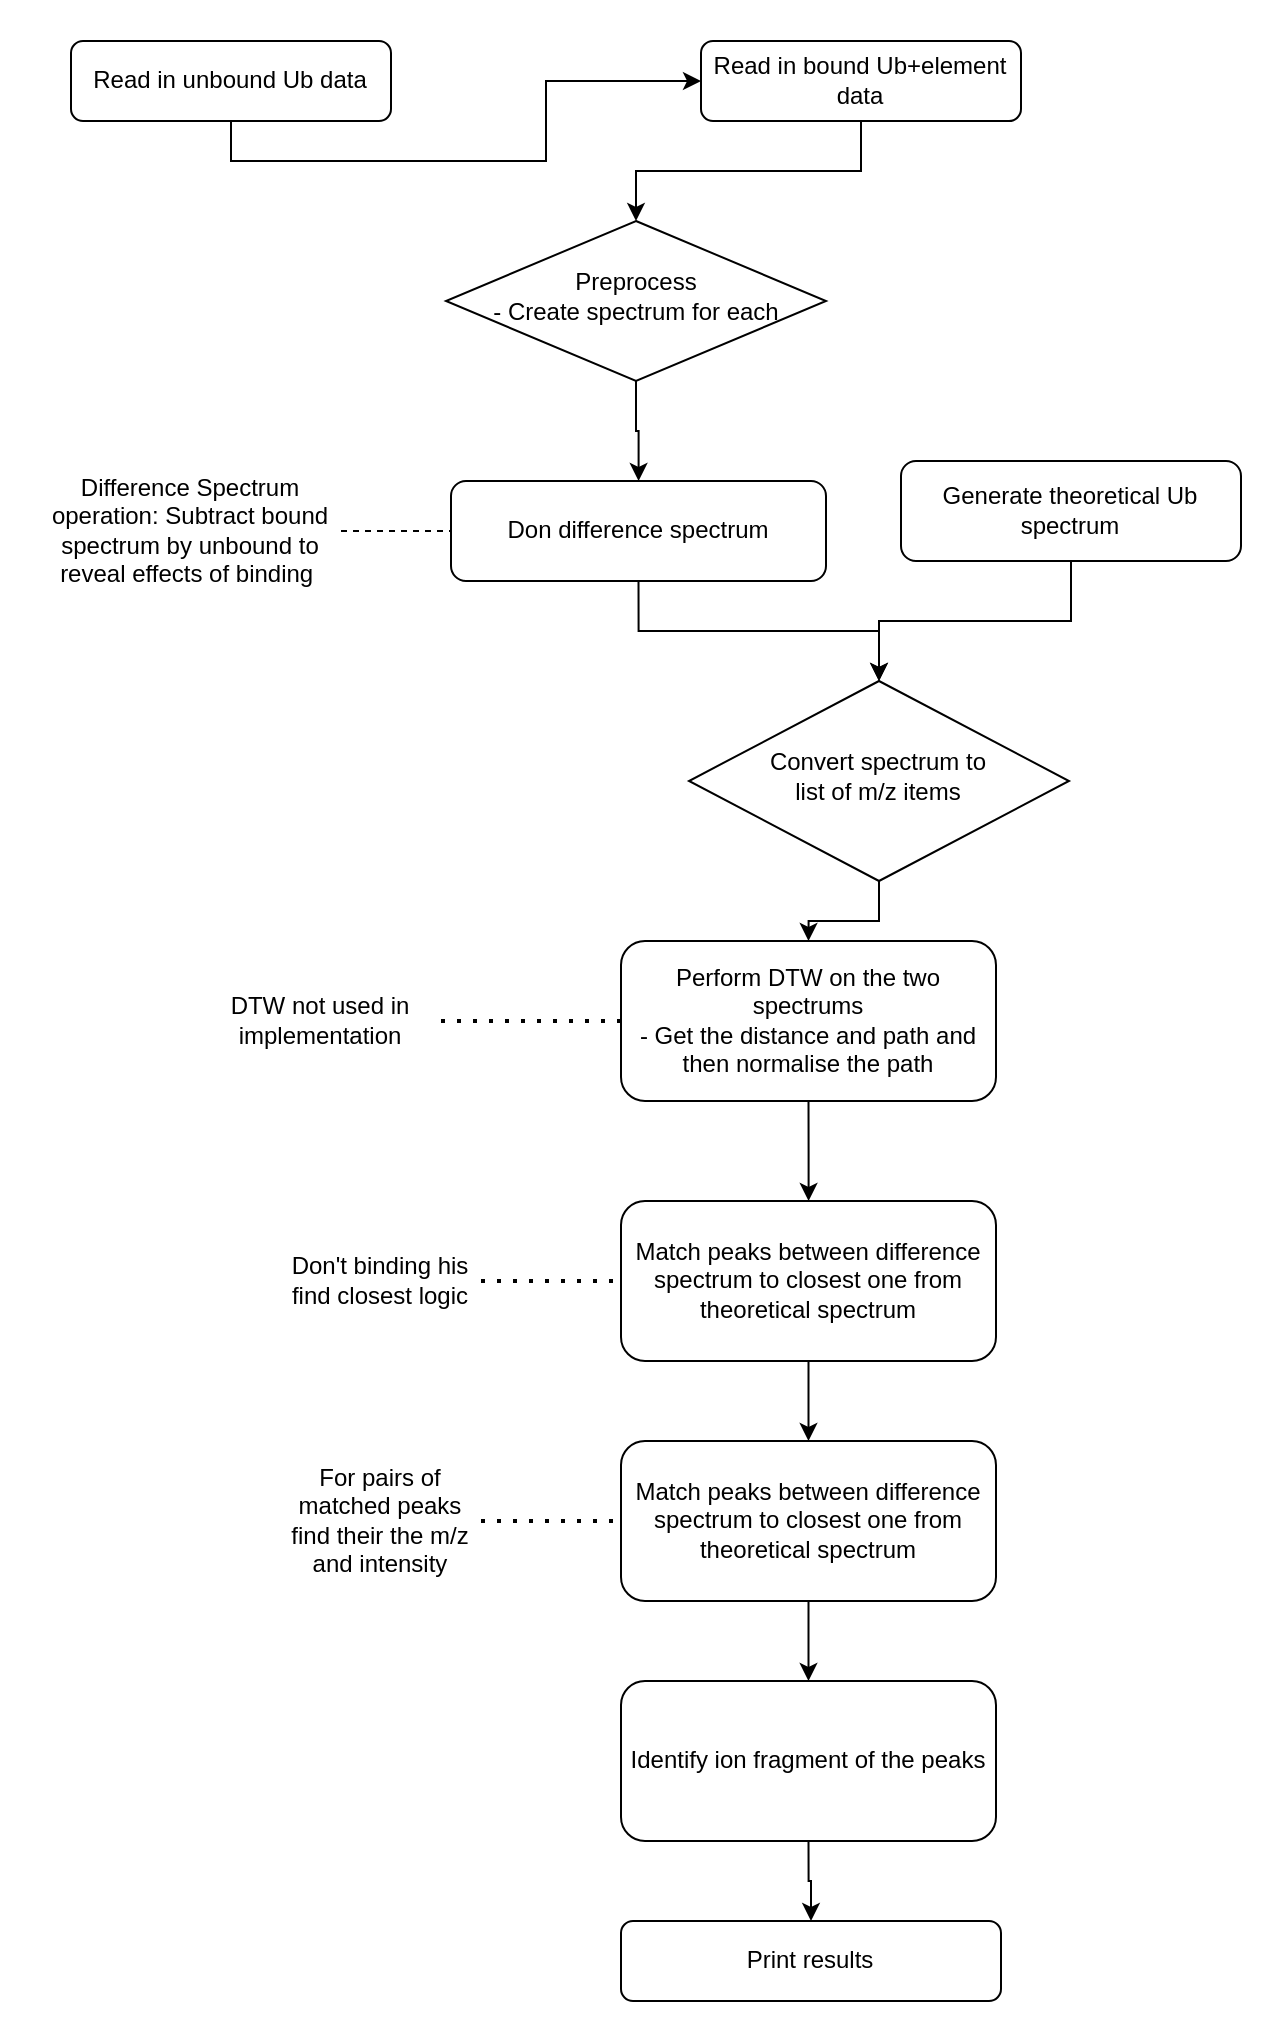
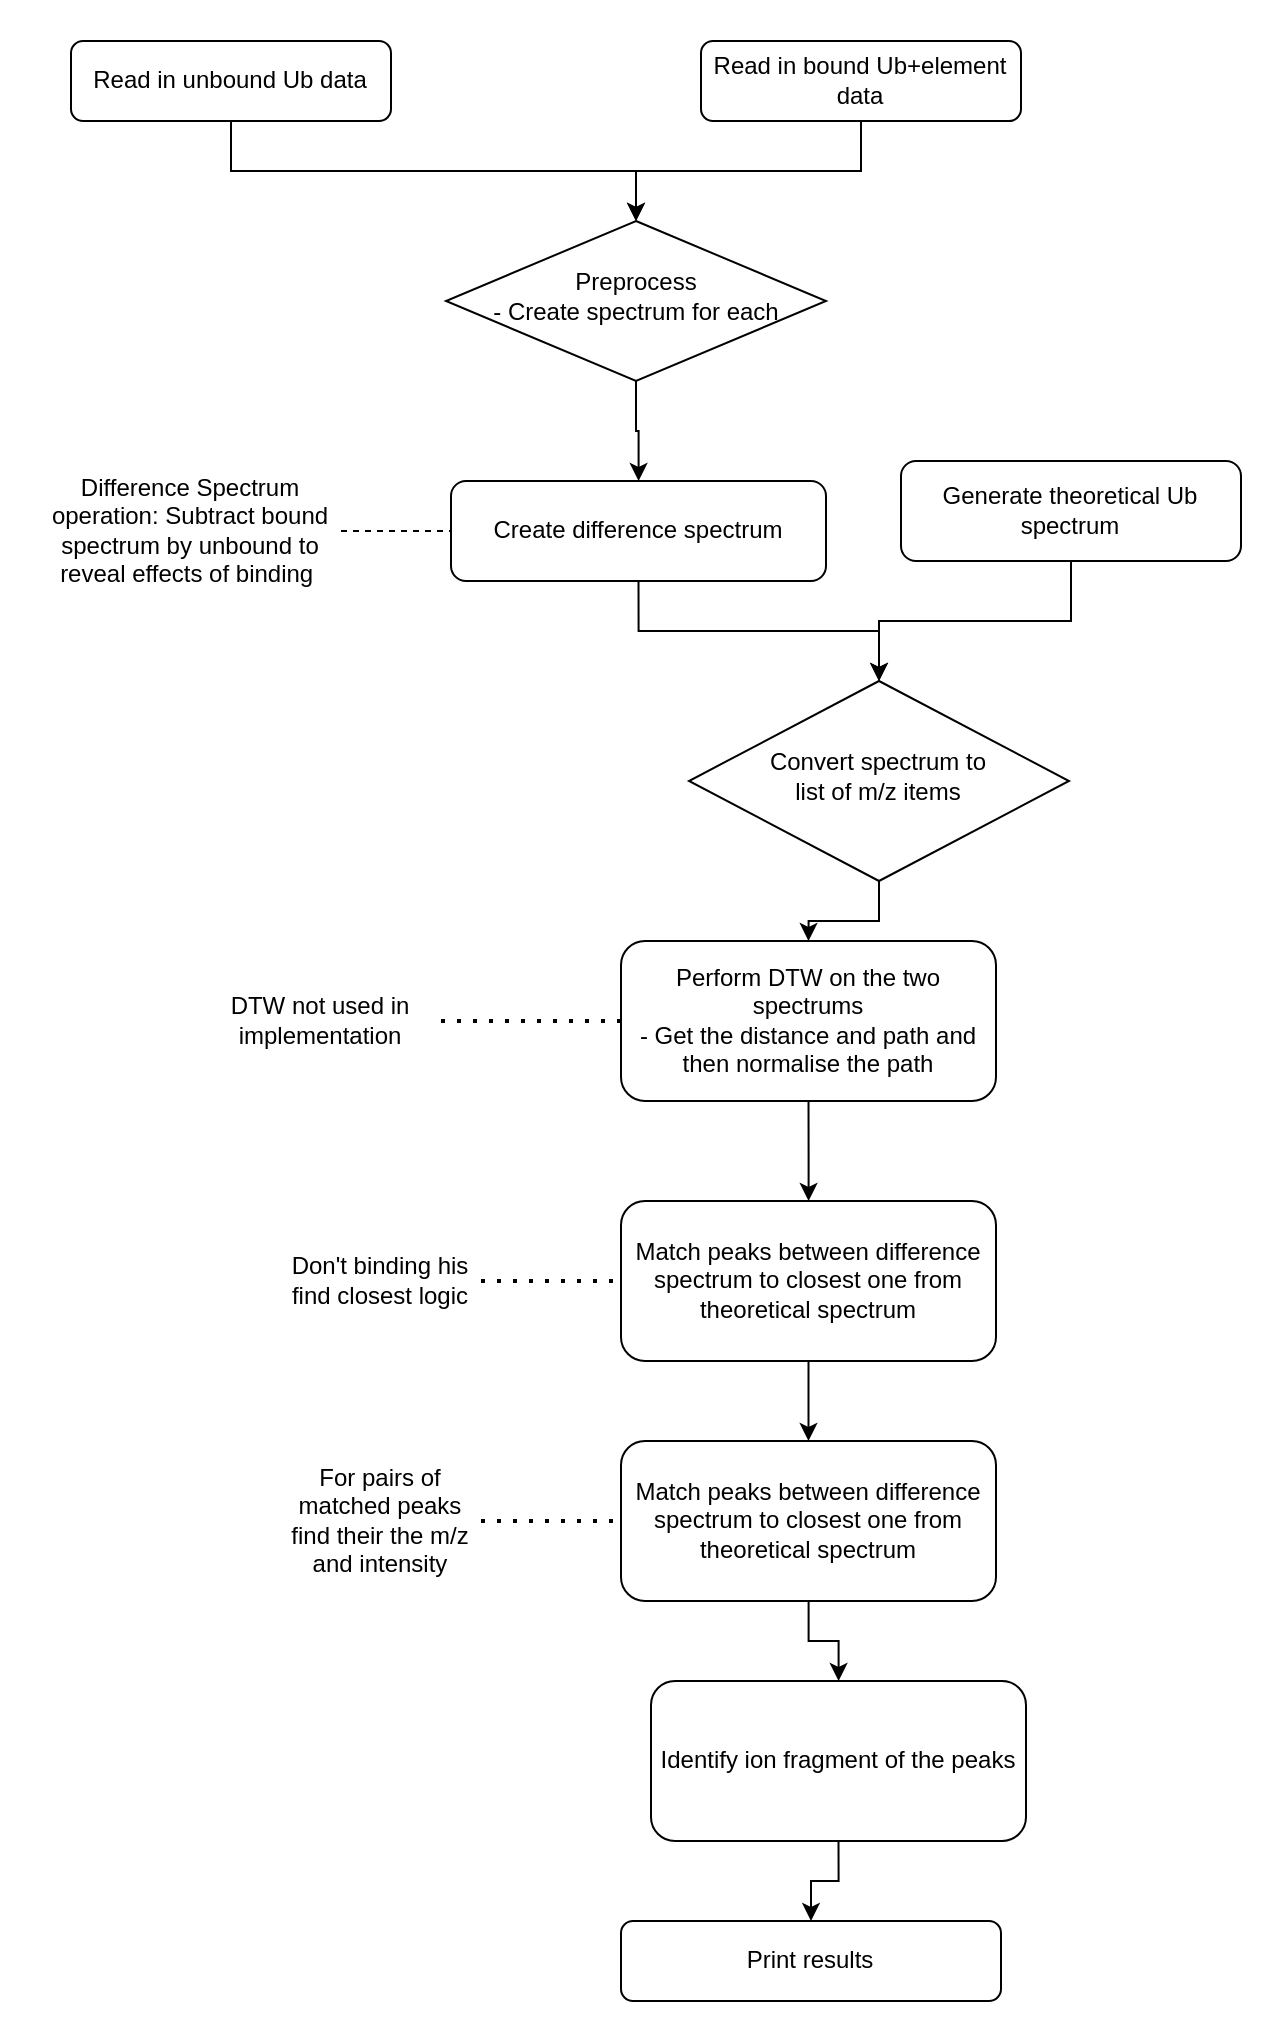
  <mxCell id="0" />
  <mxCell id="1" parent="0" />
- <mxCell id="2" style="edgeStyle=orthogonalEdgeStyle;rounded=0;orthogonalLoop=1;jettySize=auto;html=1;exitX=0.5;exitY=1;exitDx=0;exitDy=0;" edge="1" parent="1" source="3" target="7"><mxGeometry relative="1" as="geometry" /></mxCell>
+ <mxCell id="2" style="edgeStyle=orthogonalEdgeStyle;rounded=0;orthogonalLoop=1;jettySize=auto;html=1;exitX=0.5;exitY=1;exitDx=0;exitDy=0;entryX=0.5;entryY=0;entryDx=0;entryDy=0;" edge="1" parent="1" source="3" target="5"><mxGeometry relative="1" as="geometry" /></mxCell>
  <mxCell id="3" value="Read in unbound Ub data" style="rounded=1;whiteSpace=wrap;html=1;fontSize=12;glass=0;strokeWidth=1;shadow=0;" parent="1" vertex="1"><mxGeometry x="35" y="20" width="160" height="40" as="geometry" /></mxCell>
  <mxCell id="4" style="edgeStyle=orthogonalEdgeStyle;rounded=0;orthogonalLoop=1;jettySize=auto;html=1;exitX=0.5;exitY=1;exitDx=0;exitDy=0;" edge="1" parent="1" source="5" target="9"><mxGeometry relative="1" as="geometry" /></mxCell>
  <mxCell id="5" value="Preprocess&lt;br&gt;- Create spectrum for each" style="rhombus;whiteSpace=wrap;html=1;shadow=0;fontFamily=Helvetica;fontSize=12;align=center;strokeWidth=1;spacing=6;spacingTop=-4;" parent="1" vertex="1"><mxGeometry x="222.5" y="110" width="190" height="80" as="geometry" /></mxCell>
  <mxCell id="6" style="edgeStyle=orthogonalEdgeStyle;rounded=0;orthogonalLoop=1;jettySize=auto;html=1;exitX=0.5;exitY=1;exitDx=0;exitDy=0;entryX=0.5;entryY=0;entryDx=0;entryDy=0;" edge="1" parent="1" source="7" target="5"><mxGeometry relative="1" as="geometry" /></mxCell>
  <mxCell id="7" value="Read in bound Ub+element data" style="rounded=1;whiteSpace=wrap;html=1;fontSize=12;glass=0;strokeWidth=1;shadow=0;" vertex="1" parent="1"><mxGeometry x="350" y="20" width="160" height="40" as="geometry" /></mxCell>
  <mxCell id="8" style="edgeStyle=orthogonalEdgeStyle;rounded=0;orthogonalLoop=1;jettySize=auto;html=1;exitX=0.5;exitY=1;exitDx=0;exitDy=0;entryX=0.5;entryY=0;entryDx=0;entryDy=0;" edge="1" parent="1" source="9" target="15"><mxGeometry relative="1" as="geometry" /></mxCell>
- <mxCell id="9" value="Don difference spectrum" style="rounded=1;whiteSpace=wrap;html=1;fontSize=12;glass=0;strokeWidth=1;shadow=0;" vertex="1" parent="1"><mxGeometry x="225" y="240" width="187.5" height="50" as="geometry" /></mxCell>
+ <mxCell id="9" value="Create difference spectrum" style="rounded=1;whiteSpace=wrap;html=1;fontSize=12;glass=0;strokeWidth=1;shadow=0;" vertex="1" parent="1"><mxGeometry x="225" y="240" width="187.5" height="50" as="geometry" /></mxCell>
  <mxCell id="10" style="edgeStyle=orthogonalEdgeStyle;rounded=0;orthogonalLoop=1;jettySize=auto;html=1;exitX=0.5;exitY=1;exitDx=0;exitDy=0;entryX=0.5;entryY=0;entryDx=0;entryDy=0;" edge="1" parent="1" source="11" target="15"><mxGeometry relative="1" as="geometry" /></mxCell>
  <mxCell id="11" value="Generate theoretical Ub spectrum" style="rounded=1;whiteSpace=wrap;html=1;fontSize=12;glass=0;strokeWidth=1;shadow=0;" vertex="1" parent="1"><mxGeometry x="450" y="230" width="170" height="50" as="geometry" /></mxCell>
  <mxCell id="12" value="Difference Spectrum operation: Subtract bound spectrum by unbound to reveal effects of binding&amp;nbsp;" style="text;html=1;strokeColor=none;fillColor=none;align=center;verticalAlign=middle;whiteSpace=wrap;rounded=0;" vertex="1" parent="1"><mxGeometry x="20" y="220" width="150" height="90" as="geometry" /></mxCell>
  <mxCell id="13" value="" style="endArrow=none;dashed=1;html=1;exitX=1;exitY=0.5;exitDx=0;exitDy=0;entryX=0;entryY=0.5;entryDx=0;entryDy=0;" edge="1" parent="1" source="12" target="9"><mxGeometry width="50" height="50" relative="1" as="geometry"><mxPoint x="320" y="300" as="sourcePoint" /><mxPoint x="370" y="250" as="targetPoint" /></mxGeometry></mxCell>
  <mxCell id="14" style="edgeStyle=orthogonalEdgeStyle;rounded=0;orthogonalLoop=1;jettySize=auto;html=1;exitX=0.5;exitY=1;exitDx=0;exitDy=0;entryX=0.5;entryY=0;entryDx=0;entryDy=0;" edge="1" parent="1" source="15" target="17"><mxGeometry relative="1" as="geometry" /></mxCell>
  <mxCell id="15" value="Convert spectrum to &lt;br&gt;list of m/z items" style="rhombus;whiteSpace=wrap;html=1;shadow=0;fontFamily=Helvetica;fontSize=12;align=center;strokeWidth=1;spacing=6;spacingTop=-4;" vertex="1" parent="1"><mxGeometry x="344" y="340" width="190" height="100" as="geometry" /></mxCell>
  <mxCell id="16" style="edgeStyle=orthogonalEdgeStyle;rounded=0;orthogonalLoop=1;jettySize=auto;html=1;exitX=0.5;exitY=1;exitDx=0;exitDy=0;" edge="1" parent="1" source="17" target="19"><mxGeometry relative="1" as="geometry" /></mxCell>
  <mxCell id="17" value="Perform DTW on the two spectrums&lt;br&gt;- Get the distance and path and then normalise the path" style="rounded=1;whiteSpace=wrap;html=1;fontSize=12;glass=0;strokeWidth=1;shadow=0;" vertex="1" parent="1"><mxGeometry x="310" y="470" width="187.5" height="80" as="geometry" /></mxCell>
  <mxCell id="18" value="" style="edgeStyle=orthogonalEdgeStyle;rounded=0;orthogonalLoop=1;jettySize=auto;html=1;" edge="1" parent="1" source="19" target="25"><mxGeometry relative="1" as="geometry" /></mxCell>
  <mxCell id="19" value="Match peaks between difference spectrum to closest one from theoretical spectrum" style="rounded=1;whiteSpace=wrap;html=1;fontSize=12;glass=0;strokeWidth=1;shadow=0;" vertex="1" parent="1"><mxGeometry x="310" y="600" width="187.5" height="80" as="geometry" /></mxCell>
  <mxCell id="20" value="" style="endArrow=none;dashed=1;html=1;dashPattern=1 3;strokeWidth=2;entryX=0;entryY=0.5;entryDx=0;entryDy=0;" edge="1" parent="1" target="19"><mxGeometry width="50" height="50" relative="1" as="geometry"><mxPoint x="240" y="640" as="sourcePoint" /><mxPoint x="370" y="530" as="targetPoint" /></mxGeometry></mxCell>
  <mxCell id="21" value="" style="endArrow=none;dashed=1;html=1;dashPattern=1 3;strokeWidth=2;entryX=0;entryY=0.5;entryDx=0;entryDy=0;" edge="1" parent="1" target="17"><mxGeometry width="50" height="50" relative="1" as="geometry"><mxPoint x="220" y="510" as="sourcePoint" /><mxPoint x="370" y="530" as="targetPoint" /></mxGeometry></mxCell>
  <mxCell id="22" value="DTW not used in implementation" style="text;html=1;strokeColor=none;fillColor=none;align=center;verticalAlign=middle;whiteSpace=wrap;rounded=0;" vertex="1" parent="1"><mxGeometry x="110" y="465" width="100" height="90" as="geometry" /></mxCell>
  <mxCell id="23" value="Don't binding his find closest logic" style="text;html=1;strokeColor=none;fillColor=none;align=center;verticalAlign=middle;whiteSpace=wrap;rounded=0;" vertex="1" parent="1"><mxGeometry x="140" y="595" width="100" height="90" as="geometry" /></mxCell>
  <mxCell id="24" value="" style="edgeStyle=orthogonalEdgeStyle;rounded=0;orthogonalLoop=1;jettySize=auto;html=1;" edge="1" parent="1" source="25" target="29"><mxGeometry relative="1" as="geometry" /></mxCell>
  <mxCell id="25" value="Match peaks between difference spectrum to closest one from theoretical spectrum" style="rounded=1;whiteSpace=wrap;html=1;fontSize=12;glass=0;strokeWidth=1;shadow=0;" vertex="1" parent="1"><mxGeometry x="310" y="720" width="187.5" height="80" as="geometry" /></mxCell>
  <mxCell id="26" value="For pairs of matched peaks find their the m/z and intensity" style="text;html=1;strokeColor=none;fillColor=none;align=center;verticalAlign=middle;whiteSpace=wrap;rounded=0;" vertex="1" parent="1"><mxGeometry x="140" y="715" width="100" height="90" as="geometry" /></mxCell>
  <mxCell id="27" value="" style="endArrow=none;dashed=1;html=1;dashPattern=1 3;strokeWidth=2;exitX=1;exitY=0.5;exitDx=0;exitDy=0;entryX=0;entryY=0.5;entryDx=0;entryDy=0;" edge="1" parent="1" source="26" target="25"><mxGeometry width="50" height="50" relative="1" as="geometry"><mxPoint x="320" y="590" as="sourcePoint" /><mxPoint x="370" y="540" as="targetPoint" /></mxGeometry></mxCell>
  <mxCell id="28" style="edgeStyle=orthogonalEdgeStyle;rounded=0;orthogonalLoop=1;jettySize=auto;html=1;exitX=0.5;exitY=1;exitDx=0;exitDy=0;entryX=0.5;entryY=0;entryDx=0;entryDy=0;" edge="1" parent="1" source="29" target="30"><mxGeometry relative="1" as="geometry" /></mxCell>
- <mxCell id="29" value="Identify ion fragment of the peaks" style="rounded=1;whiteSpace=wrap;html=1;fontSize=12;glass=0;strokeWidth=1;shadow=0;" vertex="1" parent="1"><mxGeometry x="310" y="840" width="187.5" height="80" as="geometry" /></mxCell>
+ <mxCell id="29" value="Identify ion fragment of the peaks" style="rounded=1;whiteSpace=wrap;html=1;fontSize=12;glass=0;strokeWidth=1;shadow=0;" vertex="1" parent="1"><mxGeometry x="325" y="840" width="187.5" height="80" as="geometry" /></mxCell>
  <mxCell id="30" value="Print results" style="rounded=1;whiteSpace=wrap;html=1;fontSize=12;glass=0;strokeWidth=1;shadow=0;" vertex="1" parent="1"><mxGeometry x="310" y="960" width="190" height="40" as="geometry" /></mxCell>
